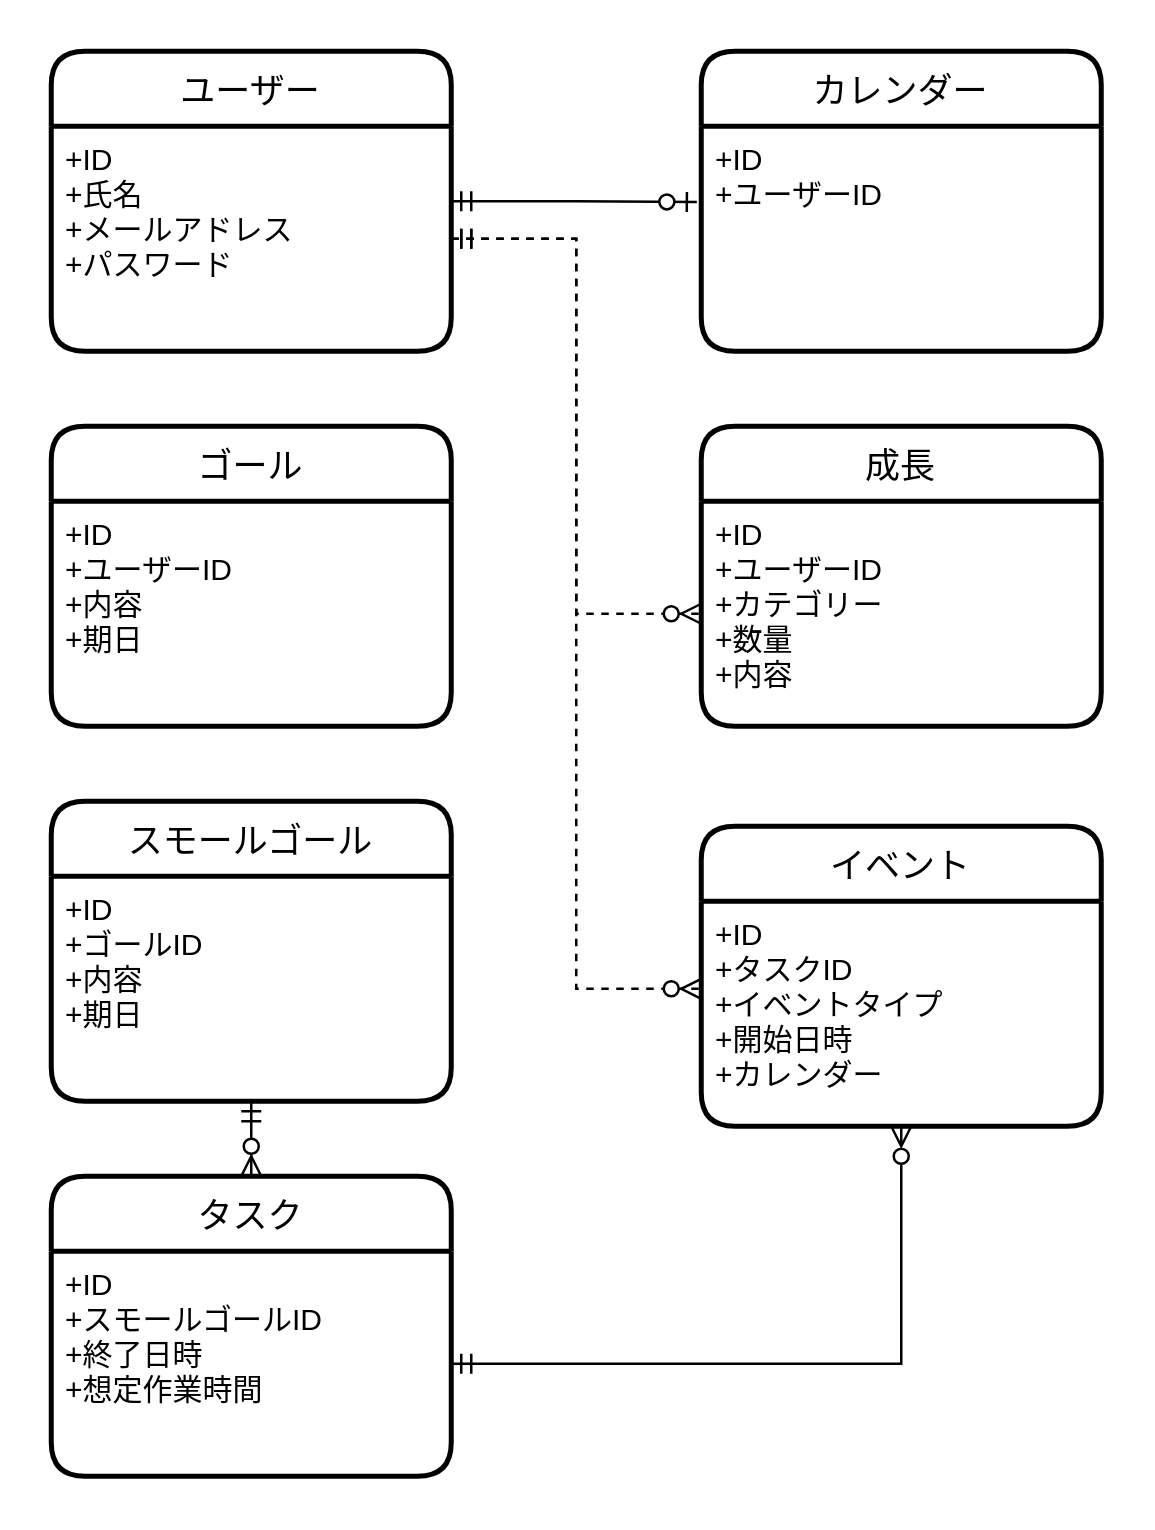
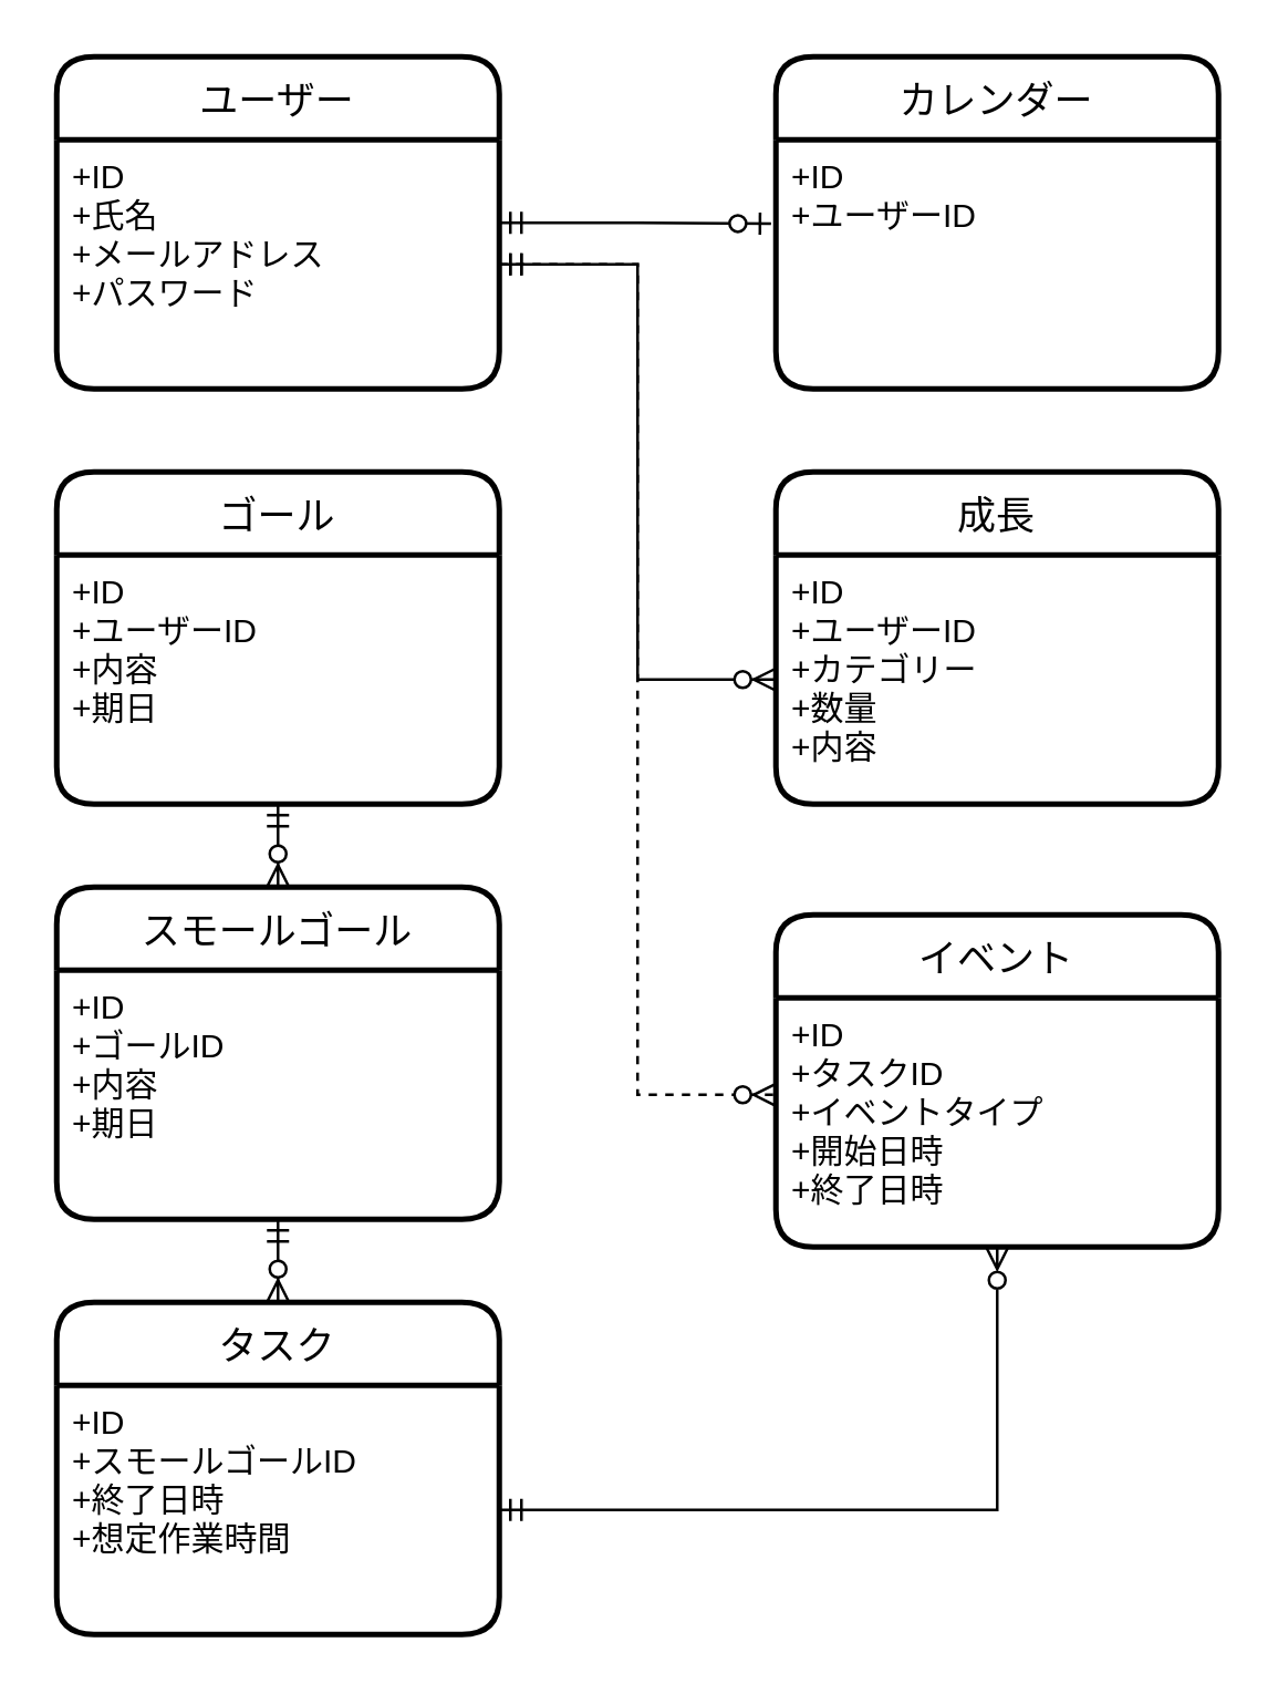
  <mxCell id="0" />
  <mxCell id="1" parent="0" />
  <mxCell id="2" style="edgeStyle=orthogonalEdgeStyle;rounded=0;orthogonalLoop=1;jettySize=auto;html=1;startArrow=ERmandOne;startFill=0;endArrow=ERzeroToOne;endFill=1;entryX=-0.011;entryY=0.337;entryDx=0;entryDy=0;entryPerimeter=0;" parent="1" source="3" target="12" edge="1"><mxGeometry relative="1" as="geometry"><mxPoint x="220" y="80" as="targetPoint" /></mxGeometry></mxCell>
  <mxCell id="3" value="ユーザー" style="swimlane;childLayout=stackLayout;horizontal=1;startSize=30;horizontalStack=0;rounded=1;fontSize=14;fontStyle=0;strokeWidth=2;resizeParent=0;resizeLast=1;shadow=0;dashed=0;align=center;" parent="1" vertex="1"><mxGeometry x="20" y="20" width="160" height="120" as="geometry" /></mxCell>
  <mxCell id="4" value="+ID&#10;+氏名&#10;+メールアドレス&#10;+パスワード" style="align=left;strokeColor=none;fillColor=none;spacingLeft=4;fontSize=12;verticalAlign=top;resizable=0;rotatable=0;part=1;" parent="3" vertex="1"><mxGeometry y="30" width="160" height="90" as="geometry" /></mxCell>
  <mxCell id="5" value="ゴール" style="swimlane;childLayout=stackLayout;horizontal=1;startSize=30;horizontalStack=0;rounded=1;fontSize=14;fontStyle=0;strokeWidth=2;resizeParent=0;resizeLast=1;shadow=0;dashed=0;align=center;" parent="1" vertex="1"><mxGeometry x="20" y="170" width="160" height="120" as="geometry" /></mxCell>
  <mxCell id="6" value="+ID&#10;+ユーザーID&#10;+内容&#10;+期日&#10;" style="align=left;strokeColor=none;fillColor=none;spacingLeft=4;fontSize=12;verticalAlign=top;resizable=0;rotatable=0;part=1;" parent="5" vertex="1"><mxGeometry y="30" width="160" height="90" as="geometry" /></mxCell>
  <mxCell id="7" value="スモールゴール" style="swimlane;childLayout=stackLayout;horizontal=1;startSize=30;horizontalStack=0;rounded=1;fontSize=14;fontStyle=0;strokeWidth=2;resizeParent=0;resizeLast=1;shadow=0;dashed=0;align=center;" parent="1" vertex="1"><mxGeometry x="20" y="320" width="160" height="120" as="geometry" /></mxCell>
  <mxCell id="8" value="+ID&#10;+ゴールID&#10;+内容&#10;+期日&#10;" style="align=left;strokeColor=none;fillColor=none;spacingLeft=4;fontSize=12;verticalAlign=top;resizable=0;rotatable=0;part=1;" parent="7" vertex="1"><mxGeometry y="30" width="160" height="90" as="geometry" /></mxCell>
  <mxCell id="9" value="タスク" style="swimlane;childLayout=stackLayout;horizontal=1;startSize=30;horizontalStack=0;rounded=1;fontSize=14;fontStyle=0;strokeWidth=2;resizeParent=0;resizeLast=1;shadow=0;dashed=0;align=center;" parent="1" vertex="1"><mxGeometry x="20" y="470" width="160" height="120" as="geometry" /></mxCell>
  <mxCell id="10" value="+ID&#10;+スモールゴールID&#10;+終了日時&#10;+想定作業時間&#10;" style="align=left;strokeColor=none;fillColor=none;spacingLeft=4;fontSize=12;verticalAlign=top;resizable=0;rotatable=0;part=1;" parent="9" vertex="1"><mxGeometry y="30" width="160" height="90" as="geometry" /></mxCell>
  <mxCell id="11" value="カレンダー" style="swimlane;childLayout=stackLayout;horizontal=1;startSize=30;horizontalStack=0;rounded=1;fontSize=14;fontStyle=0;strokeWidth=2;resizeParent=0;resizeLast=1;shadow=0;dashed=0;align=center;" parent="1" vertex="1"><mxGeometry x="280" y="20" width="160" height="120" as="geometry" /></mxCell>
  <mxCell id="12" value="+ID&#10;+ユーザーID&#10;&#10;" style="align=left;strokeColor=none;fillColor=none;spacingLeft=4;fontSize=12;verticalAlign=top;resizable=0;rotatable=0;part=1;" parent="11" vertex="1"><mxGeometry y="30" width="160" height="90" as="geometry" /></mxCell>
  <mxCell id="13" value="成長" style="swimlane;childLayout=stackLayout;horizontal=1;startSize=30;horizontalStack=0;rounded=1;fontSize=14;fontStyle=0;strokeWidth=2;resizeParent=0;resizeLast=1;shadow=0;dashed=0;align=center;" parent="1" vertex="1"><mxGeometry x="280" y="170" width="160" height="120" as="geometry" /></mxCell>
  <mxCell id="14" value="+ID&#10;+ユーザーID&#10;+カテゴリー&#10;+数量&#10;+内容" style="align=left;strokeColor=none;fillColor=none;spacingLeft=4;fontSize=12;verticalAlign=top;resizable=0;rotatable=0;part=1;" parent="13" vertex="1"><mxGeometry y="30" width="160" height="90" as="geometry" /></mxCell>
+ <mxCell id="15" style="edgeStyle=orthogonalEdgeStyle;rounded=0;orthogonalLoop=1;jettySize=auto;html=1;exitX=0.5;exitY=1;exitDx=0;exitDy=0;entryX=0.5;entryY=0;entryDx=0;entryDy=0;startArrow=ERmandOne;startFill=0;endArrow=ERzeroToMany;endFill=1;" parent="1" source="6" target="7" edge="1"><mxGeometry relative="1" as="geometry" /></mxCell>
  <mxCell id="16" style="edgeStyle=orthogonalEdgeStyle;rounded=0;orthogonalLoop=1;jettySize=auto;html=1;exitX=0.5;exitY=1;exitDx=0;exitDy=0;entryX=0.5;entryY=0;entryDx=0;entryDy=0;startArrow=ERmandOne;startFill=0;endArrow=ERzeroToMany;endFill=1;" parent="1" source="8" target="9" edge="1"><mxGeometry relative="1" as="geometry" /></mxCell>
  <mxCell id="17" style="edgeStyle=orthogonalEdgeStyle;rounded=0;orthogonalLoop=1;jettySize=auto;html=1;exitX=1;exitY=0.5;exitDx=0;exitDy=0;entryX=0;entryY=0.389;entryDx=0;entryDy=0;startArrow=ERmandOne;startFill=0;endArrow=ERzeroToMany;endFill=1;entryPerimeter=0;dashed=1;" parent="1" source="4" target="20" edge="1"><mxGeometry relative="1" as="geometry"><mxPoint x="280" y="395" as="targetPoint" /></mxGeometry></mxCell>
- <mxCell id="18" style="edgeStyle=orthogonalEdgeStyle;rounded=0;orthogonalLoop=1;jettySize=auto;html=1;exitX=1;exitY=0.5;exitDx=0;exitDy=0;entryX=0;entryY=0.5;entryDx=0;entryDy=0;startArrow=ERmandOne;startFill=0;endArrow=ERzeroToMany;endFill=1;dashed=1;" parent="1" source="4" target="14" edge="1"><mxGeometry relative="1" as="geometry" /></mxCell>
+ <mxCell id="18" style="edgeStyle=orthogonalEdgeStyle;rounded=0;orthogonalLoop=1;jettySize=auto;html=1;exitX=1;exitY=0.5;exitDx=0;exitDy=0;entryX=0;entryY=0.5;entryDx=0;entryDy=0;startArrow=ERmandOne;startFill=0;endArrow=ERzeroToMany;endFill=1;" parent="1" source="4" target="14" edge="1"><mxGeometry relative="1" as="geometry" /></mxCell>
  <mxCell id="19" value="イベント" style="swimlane;childLayout=stackLayout;horizontal=1;startSize=30;horizontalStack=0;rounded=1;fontSize=14;fontStyle=0;strokeWidth=2;resizeParent=0;resizeLast=1;shadow=0;dashed=0;align=center;" parent="1" vertex="1"><mxGeometry x="280" y="330" width="160" height="120" as="geometry" /></mxCell>
- <mxCell id="20" value="+ID&#10;+タスクID&#10;+イベントタイプ&#10;+開始日時&#10;+カレンダー&#10;" style="align=left;strokeColor=none;fillColor=none;spacingLeft=4;fontSize=12;verticalAlign=top;resizable=0;rotatable=0;part=1;" parent="19" vertex="1"><mxGeometry y="30" width="160" height="90" as="geometry" /></mxCell>
+ <mxCell id="20" value="+ID&#10;+タスクID&#10;+イベントタイプ&#10;+開始日時&#10;+終了日時&#10;" style="align=left;strokeColor=none;fillColor=none;spacingLeft=4;fontSize=12;verticalAlign=top;resizable=0;rotatable=0;part=1;" parent="19" vertex="1"><mxGeometry y="30" width="160" height="90" as="geometry" /></mxCell>
  <mxCell id="21" style="edgeStyle=orthogonalEdgeStyle;rounded=0;orthogonalLoop=1;jettySize=auto;html=1;entryX=0.5;entryY=1;entryDx=0;entryDy=0;endArrow=ERzeroToMany;endFill=0;startArrow=ERmandOne;startFill=0;" parent="1" source="10" target="20" edge="1"><mxGeometry relative="1" as="geometry" /></mxCell>
